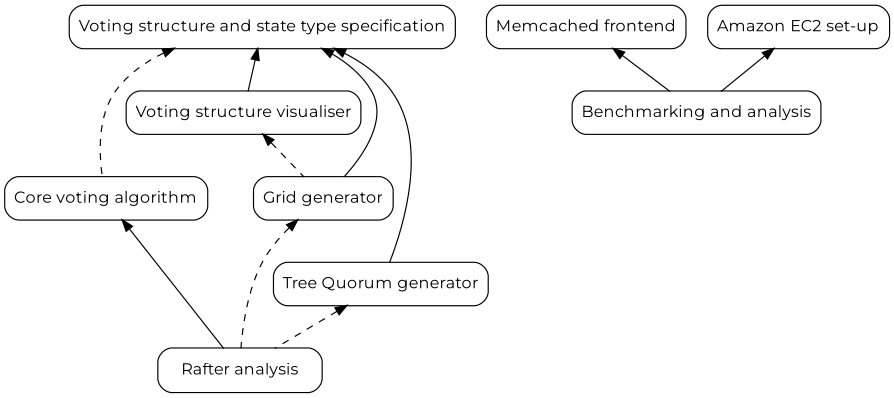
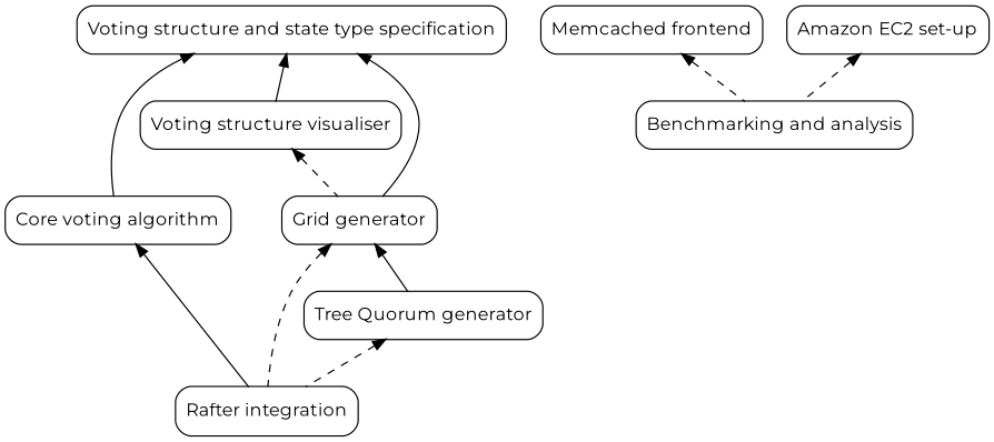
  digraph {
    fontname=Montserrat
    node [fontname=Montserrat shape=Mrecord]
    edge [dir=back fontname=Montserrat]
    n1 [label="Voting structure and state type specification"]
    n2 [label="Core voting algorithm"]
    n3 [label="Voting structure visualiser"]
    n4 [label="Grid generator"]
    n5 [label="Tree Quorum generator"]
-   n6 [label="Rafter analysis"]
+   n6 [label="Rafter integration"]
    n7 [label="Benchmarking and analysis"]
    n8 [label="Memcached frontend"]
    n9 [label="Amazon EC2 set-up"]
-   n1 -> n2 [style=dashed]
+   n1 -> n2
    n1 -> n3
    n1 -> n4
-   n1 -> n5
+   n4 -> n5
    n2 -> n6
    n3 -> n4 [style=dashed]
    n4 -> n6 [style=dashed]
    n5 -> n6 [style=dashed]
-   n8 -> n7
-   n9 -> n7
+   n8 -> n7 [style=dashed]
+   n9 -> n7 [style=dashed]
  }
